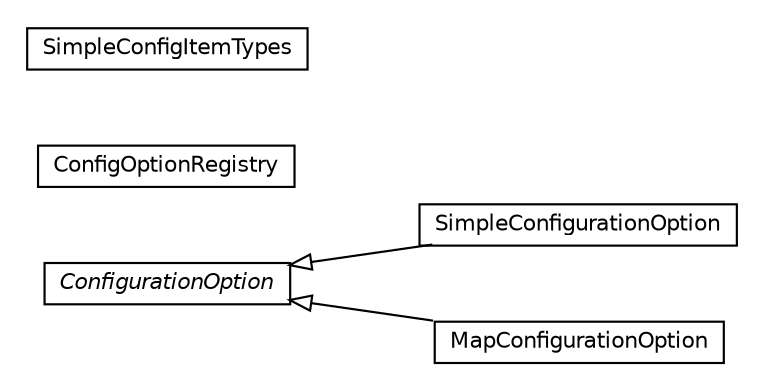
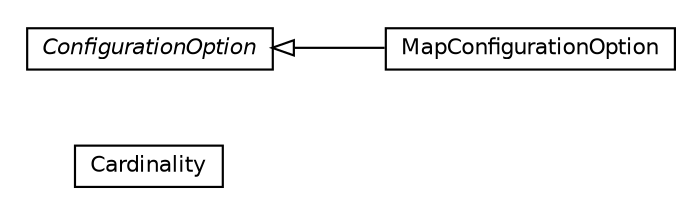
  digraph {
    nodesep=0.25
    rankdir=LR
    ranksep=0.5
    node [fontcolor=black fontname=Helvetica fontsize=10.0 shape=plaintext]
    edge [arrowtail=empty dir=back fontname=Helvetica fontsize=10 headport=p labelfontname=Helvetica labelfontsize=10 tailport=p]
-   n1 [label=<<table title="org.universAAL.ucc.configuration.model.SimpleConfigurationOption" border="0" cellborder="1" cellspacing="0" cellpadding="2" port="p" href="./SimpleConfigurationOption.html"> 		<tr><td><table border="0" cellspacing="0" cellpadding="1"> <tr><td align="center" balign="center"> SimpleConfigurationOption </td></tr> 		</table></td></tr> 		</table>>]
+   n2 [label=<<table title="org.universAAL.ucc.configuration.model.Cardinality" border="0" cellborder="1" cellspacing="0" cellpadding="2" port="p" href="./Cardinality.html"> 		<tr><td><table border="0" cellspacing="0" cellpadding="1"> <tr><td align="center" balign="center"> Cardinality </td></tr> 		</table></td></tr> 		</table>>]
    n3 [label=<<table title="org.universAAL.ucc.configuration.model.MapConfigurationOption" border="0" cellborder="1" cellspacing="0" cellpadding="2" port="p" href="./MapConfigurationOption.html"> 		<tr><td><table border="0" cellspacing="0" cellpadding="1"> <tr><td align="center" balign="center"> MapConfigurationOption </td></tr> 		</table></td></tr> 		</table>>]
-   n4 [label=<<table title="org.universAAL.ucc.configuration.model.ConfigOptionRegistry" border="0" cellborder="1" cellspacing="0" cellpadding="2" port="p" href="./ConfigOptionRegistry.html"> 		<tr><td><table border="0" cellspacing="0" cellpadding="1"> <tr><td align="center" balign="center"> ConfigOptionRegistry </td></tr> 		</table></td></tr> 		</table>>]
-   n5 [label=<<table title="org.universAAL.ucc.configuration.model.SimpleConfigItemTypes" border="0" cellborder="1" cellspacing="0" cellpadding="2" port="p" href="./SimpleConfigItemTypes.html"> 		<tr><td><table border="0" cellspacing="0" cellpadding="1"> <tr><td align="center" balign="center"> SimpleConfigItemTypes </td></tr> 		</table></td></tr> 		</table>>]
    n6 [label=<<table title="org.universAAL.ucc.configuration.model.ConfigurationOption" border="0" cellborder="1" cellspacing="0" cellpadding="2" port="p" href="./ConfigurationOption.html"> 		<tr><td><table border="0" cellspacing="0" cellpadding="1"> <tr><td align="center" balign="center"><font face="Helvetica-Oblique"> ConfigurationOption </font></td></tr> 		</table></td></tr> 		</table>>]
-   n6 -> n1
    n6 -> n3
  }
